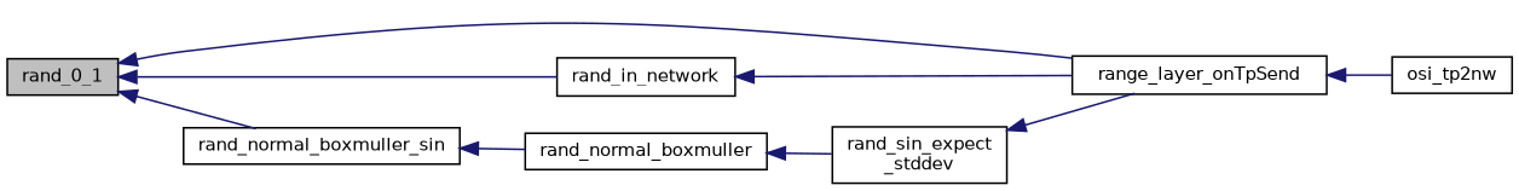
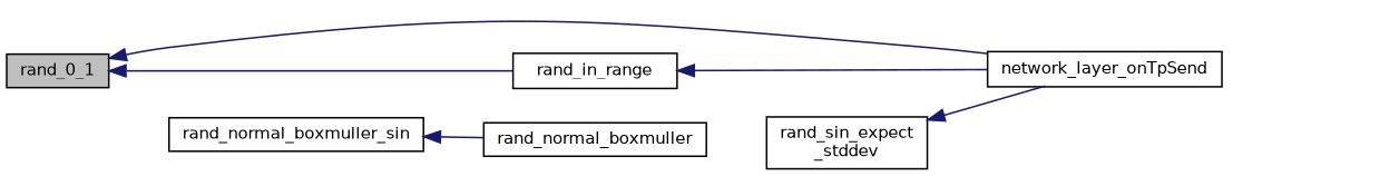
  digraph {
    rankdir=LR
    node [color=black fillcolor=white fontname=Helvetica fontsize=10 shape=record style=filled]
    edge [color=midnightblue dir=back fontname=Helvetica fontsize=10 labelfontname=Helvetica labelfontsize=10 style=solid]
    n1 [fillcolor=grey75 fontcolor=black height=0.2 label=rand_0_1 width=0.4]
-   n2 [height=0.2 label=range_layer_onTpSend width=0.4]
-   n3 [height=0.2 label=rand_in_network width=0.4]
+   n2 [height=0.2 label=network_layer_onTpSend width=0.4]
+   n3 [height=0.2 label=rand_in_range width=0.4]
    n4 [height=0.2 label=rand_normal_boxmuller_sin width=0.4]
-   n5 [height=0.2 label=osi_tp2nw width=0.4]
    n6 [height=0.2 label=rand_normal_boxmuller width=0.4]
    n7 [height=0.2 label="rand_sin_expect\l_stddev" width=0.4]
    n1 -> n2
    n1 -> n3
-   n1 -> n4
-   n2 -> n5
    n3 -> n2
    n4 -> n6
-   n6 -> n7
    n7 -> n2
  }
